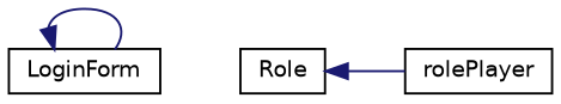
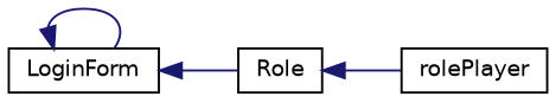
  digraph {
    rankdir=LR
    node [color=black fillcolor=white fontname=Helvetica fontsize=10 shape=record style=filled]
    edge [color=midnightblue dir=back fontname=Helvetica fontsize=10 labelfontname=Helvetica labelfontsize=10 style=solid]
    n1 [height=0.2 label=LoginForm width=0.4]
    n2 [height=0.2 label=Role width=0.4]
    n3 [height=0.2 label=rolePlayer width=0.4]
    n1 -> n1
+   n1 -> n2
    n2 -> n3
  }
